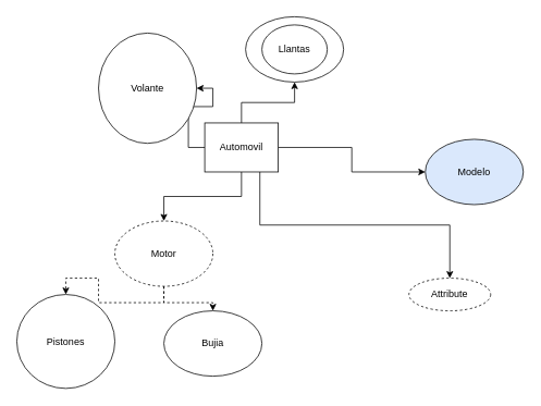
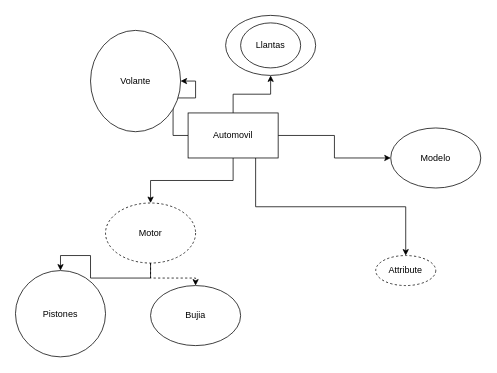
  <mxCell id="0" />
  <mxCell id="1" parent="0" />
  <mxCell id="2" style="edgeStyle=orthogonalEdgeStyle;rounded=0;orthogonalLoop=1;jettySize=auto;html=1;" edge="1" parent="1" source="7" target="8"><mxGeometry relative="1" as="geometry"><mxPoint x="220" y="270" as="targetPoint" /></mxGeometry></mxCell>
  <mxCell id="3" style="edgeStyle=orthogonalEdgeStyle;rounded=0;orthogonalLoop=1;jettySize=auto;html=1;" edge="1" parent="1" source="7" target="9"><mxGeometry relative="1" as="geometry"><mxPoint x="360" y="60" as="targetPoint" /></mxGeometry></mxCell>
  <mxCell id="4" style="edgeStyle=orthogonalEdgeStyle;rounded=0;orthogonalLoop=1;jettySize=auto;html=1;" edge="1" parent="1" source="7" target="13"><mxGeometry relative="1" as="geometry"><mxPoint x="260" y="290" as="targetPoint" /></mxGeometry></mxCell>
  <mxCell id="5" style="edgeStyle=orthogonalEdgeStyle;rounded=0;orthogonalLoop=1;jettySize=auto;html=1;" edge="1" parent="1" source="7" target="16"><mxGeometry relative="1" as="geometry"><mxPoint x="460" y="200" as="targetPoint" /></mxGeometry></mxCell>
  <mxCell id="6" style="edgeStyle=orthogonalEdgeStyle;rounded=0;orthogonalLoop=1;jettySize=auto;html=1;exitX=0.75;exitY=1;exitDx=0;exitDy=0;" edge="1" parent="1" source="7" target="17"><mxGeometry relative="1" as="geometry"><mxPoint x="440" y="300" as="targetPoint" /></mxGeometry></mxCell>
- <mxCell id="7" value="Automovil" style="rounded=0;whiteSpace=wrap;html=1;" vertex="1" parent="1"><mxGeometry x="250" y="150" width="90" height="60" as="geometry" /></mxCell>
+ <mxCell id="7" value="Automovil" style="rounded=0;whiteSpace=wrap;html=1;" vertex="1" parent="1"><mxGeometry x="250" y="150" width="120" height="60" as="geometry" /></mxCell>
  <mxCell id="8" value="Volante" style="ellipse;whiteSpace=wrap;html=1;" vertex="1" parent="1"><mxGeometry x="120" y="40" width="120" height="135" as="geometry" /></mxCell>
  <mxCell id="9" value="" style="ellipse;whiteSpace=wrap;html=1;" vertex="1" parent="1"><mxGeometry x="300" y="20" width="120" height="80" as="geometry" /></mxCell>
  <mxCell id="10" value="Llantas" style="ellipse;whiteSpace=wrap;html=1;" vertex="1" parent="1"><mxGeometry x="320" y="30" width="80" height="60" as="geometry" /></mxCell>
  <mxCell id="11" style="edgeStyle=orthogonalEdgeStyle;rounded=0;orthogonalLoop=1;jettySize=auto;html=1;dashed=1;" edge="1" parent="1" source="13" target="14"><mxGeometry relative="1" as="geometry"><mxPoint x="260" y="420" as="targetPoint" /></mxGeometry></mxCell>
- <mxCell id="12" style="edgeStyle=orthogonalEdgeStyle;rounded=0;orthogonalLoop=1;jettySize=auto;html=1;dashed=1;" edge="1" parent="1" source="13" target="15"><mxGeometry relative="1" as="geometry"><mxPoint x="80" y="400" as="targetPoint" /></mxGeometry></mxCell>
+ <mxCell id="12" style="edgeStyle=orthogonalEdgeStyle;rounded=0;orthogonalLoop=1;jettySize=auto;html=1;" edge="1" parent="1" source="13" target="15"><mxGeometry relative="1" as="geometry"><mxPoint x="80" y="400" as="targetPoint" /></mxGeometry></mxCell>
  <mxCell id="13" value="Motor" style="ellipse;whiteSpace=wrap;html=1;dashed=1;" vertex="1" parent="1"><mxGeometry x="140" y="270" width="120" height="80" as="geometry" /></mxCell>
  <mxCell id="14" value="Bujia" style="ellipse;whiteSpace=wrap;html=1;" vertex="1" parent="1"><mxGeometry x="200" y="380" width="120" height="80" as="geometry" /></mxCell>
  <mxCell id="15" value="Pistones" style="ellipse;whiteSpace=wrap;html=1;" vertex="1" parent="1"><mxGeometry x="20" y="360" width="120" height="115" as="geometry" /></mxCell>
- <mxCell id="16" value="Modelo" style="ellipse;whiteSpace=wrap;html=1;fillColor=#dae8fc;" vertex="1" parent="1"><mxGeometry x="520" y="170" width="120" height="80" as="geometry" /></mxCell>
- <mxCell id="17" value="Attribute" style="ellipse;whiteSpace=wrap;html=1;align=center;dashed=1;" vertex="1" parent="1"><mxGeometry x="500" y="340" width="100" height="40" as="geometry" /></mxCell>
+ <mxCell id="16" value="Modelo" style="ellipse;whiteSpace=wrap;html=1;" vertex="1" parent="1"><mxGeometry x="520" y="170" width="120" height="80" as="geometry" /></mxCell>
+ <mxCell id="17" value="Attribute" style="ellipse;whiteSpace=wrap;html=1;align=center;dashed=1;" vertex="1" parent="1"><mxGeometry x="500" y="340" width="80" height="40" as="geometry" /></mxCell>
